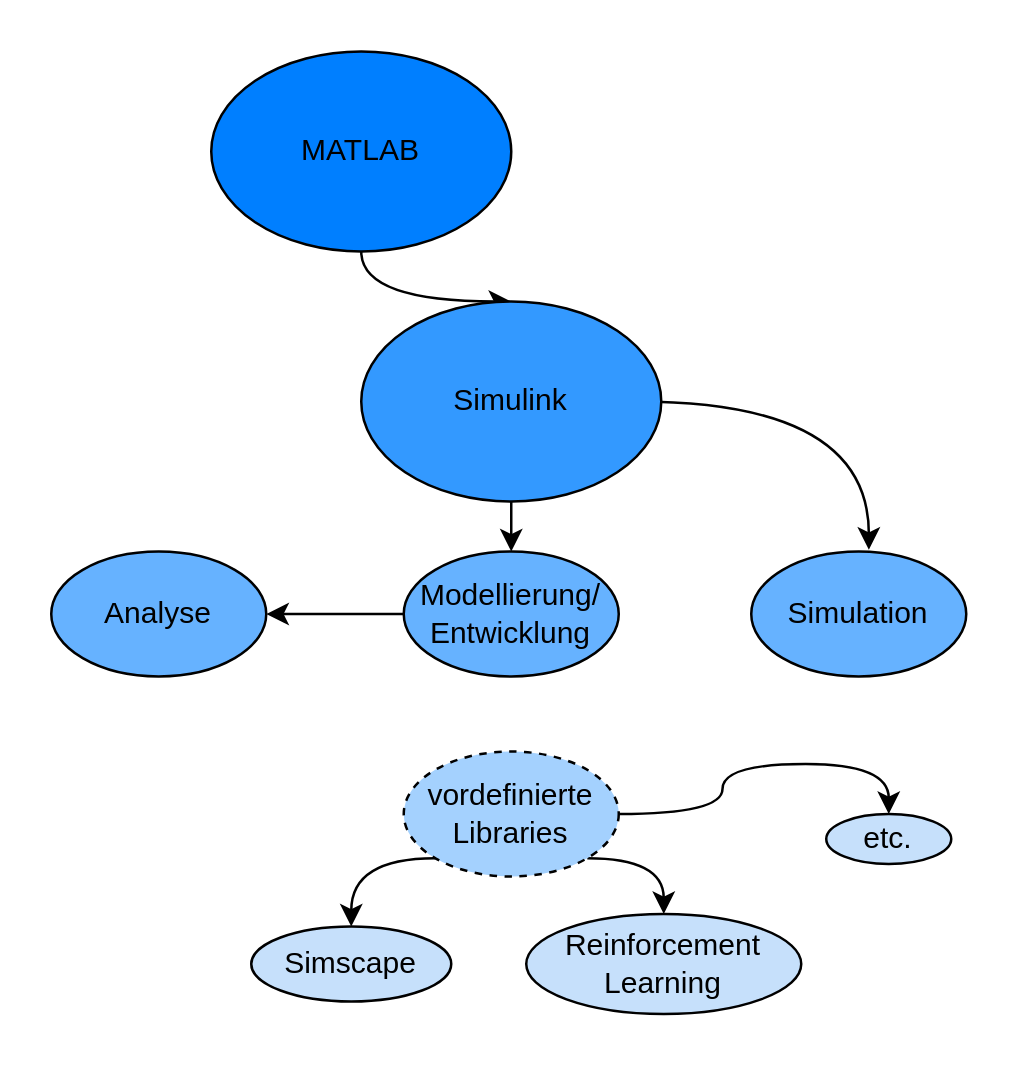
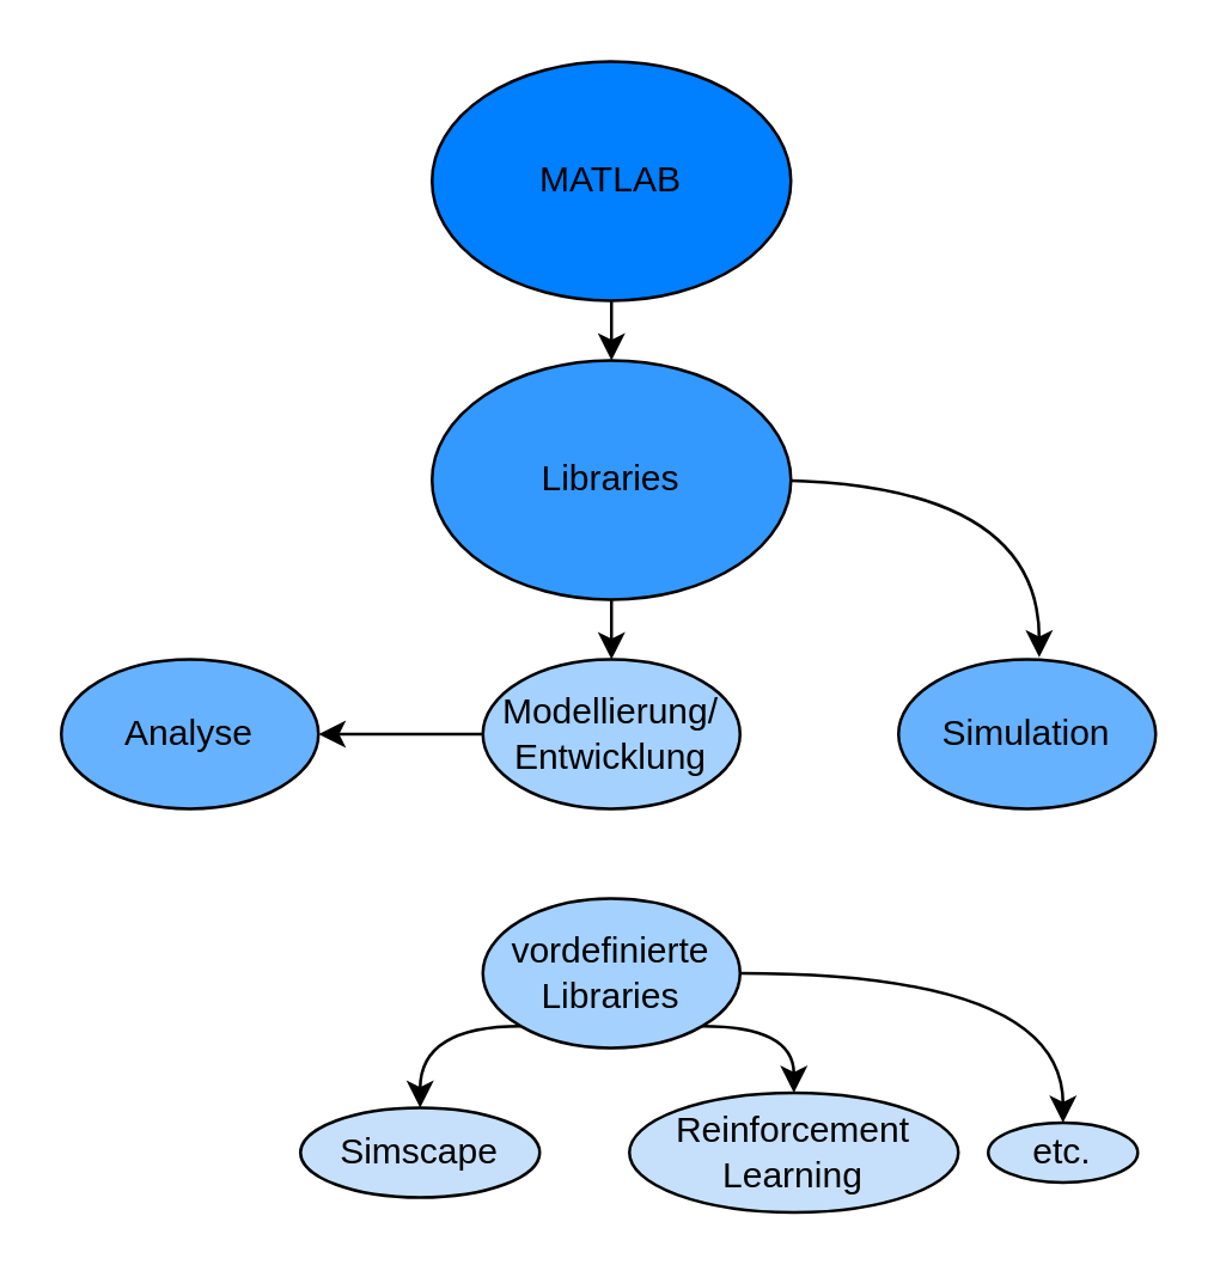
  <mxCell id="0" />
  <mxCell id="1" parent="0" />
  <mxCell id="2" style="edgeStyle=orthogonalEdgeStyle;orthogonalLoop=1;jettySize=auto;html=1;entryX=0.5;entryY=0;entryDx=0;entryDy=0;curved=1;" parent="1" source="3" target="6" edge="1"><mxGeometry relative="1" as="geometry" /></mxCell>
- <mxCell id="3" value="MATLAB" style="ellipse;whiteSpace=wrap;html=1;fillColor=#007FFF;fontColor=#000000;strokeColor=#000000;" parent="1" vertex="1"><mxGeometry x="84" y="20" width="120" height="80" as="geometry" /></mxCell>
+ <mxCell id="3" value="MATLAB" style="ellipse;whiteSpace=wrap;html=1;fillColor=#007FFF;fontColor=#000000;strokeColor=#000000;" parent="1" vertex="1"><mxGeometry x="144" y="20" width="120" height="80" as="geometry" /></mxCell>
  <mxCell id="4" style="edgeStyle=orthogonalEdgeStyle;orthogonalLoop=1;jettySize=auto;html=1;exitX=0.5;exitY=1;exitDx=0;exitDy=0;entryX=0.5;entryY=0;entryDx=0;entryDy=0;curved=1;" parent="1" source="6" edge="1"><mxGeometry relative="1" as="geometry"><mxPoint x="204" y="220" as="targetPoint" /></mxGeometry></mxCell>
  <mxCell id="5" style="edgeStyle=orthogonalEdgeStyle;orthogonalLoop=1;jettySize=auto;html=1;exitX=0;exitY=1;exitDx=0;exitDy=0;entryX=0.547;entryY=-0.014;entryDx=0;entryDy=0;curved=1;entryPerimeter=0;" parent="1" source="6" edge="1" target="15"><mxGeometry relative="1" as="geometry"><mxPoint x="83" y="220" as="targetPoint" /><Array as="points"><mxPoint x="162" y="160" /><mxPoint x="347" y="160" /></Array></mxGeometry></mxCell>
- <mxCell id="6" value="Simulink" style="ellipse;whiteSpace=wrap;html=1;fillColor=#3399FF;fontColor=#000000;strokeColor=#000000;" parent="1" vertex="1"><mxGeometry x="144" y="120" width="120" height="80" as="geometry" /></mxCell>
+ <mxCell id="6" value="Libraries" style="ellipse;whiteSpace=wrap;html=1;fillColor=#3399FF;fontColor=#000000;strokeColor=#000000;" parent="1" vertex="1"><mxGeometry x="144" y="120" width="120" height="80" as="geometry" /></mxCell>
  <mxCell id="7" value="Simscape" style="ellipse;whiteSpace=wrap;html=1;fillColor=#C6E0FB;fontColor=#000000;strokeColor=#000000;" parent="1" vertex="1"><mxGeometry x="100" y="370" width="80" height="30" as="geometry" /></mxCell>
- <mxCell id="8" value="etc." style="ellipse;whiteSpace=wrap;html=1;fillColor=#C6E0FB;fontColor=#000000;strokeColor=#000000;" parent="1" vertex="1"><mxGeometry x="330" y="325" width="50" height="20" as="geometry" /></mxCell>
+ <mxCell id="8" value="etc." style="ellipse;whiteSpace=wrap;html=1;fillColor=#C6E0FB;fontColor=#000000;strokeColor=#000000;" parent="1" vertex="1"><mxGeometry x="330" y="375" width="50" height="20" as="geometry" /></mxCell>
  <mxCell id="9" style="edgeStyle=orthogonalEdgeStyle;orthogonalLoop=1;jettySize=auto;html=1;exitX=0;exitY=1;exitDx=0;exitDy=0;entryX=0.5;entryY=0;entryDx=0;entryDy=0;curved=1;" parent="1" source="12" edge="1"><mxGeometry relative="1" as="geometry"><Array as="points"><mxPoint x="140" y="343" /></Array><mxPoint x="140" y="370" as="targetPoint" /></mxGeometry></mxCell>
  <mxCell id="10" style="edgeStyle=orthogonalEdgeStyle;orthogonalLoop=1;jettySize=auto;html=1;exitX=1;exitY=1;exitDx=0;exitDy=0;entryX=0.5;entryY=0;entryDx=0;entryDy=0;curved=1;" parent="1" source="12" target="14" edge="1"><mxGeometry relative="1" as="geometry"><Array as="points"><mxPoint x="265" y="343" /></Array></mxGeometry></mxCell>
  <mxCell id="11" style="edgeStyle=orthogonalEdgeStyle;orthogonalLoop=1;jettySize=auto;html=1;entryX=0.5;entryY=0;entryDx=0;entryDy=0;curved=1;" parent="1" source="12" target="8" edge="1"><mxGeometry relative="1" as="geometry" /></mxCell>
- <mxCell id="12" value="vordefinierte&lt;br&gt;Libraries" style="ellipse;whiteSpace=wrap;html=1;fillColor=#A4D1FE;fontColor=#000000;strokeColor=#000000;dashed=1;" parent="1" vertex="1"><mxGeometry x="161" y="300" width="86" height="50" as="geometry" /></mxCell>
+ <mxCell id="12" value="vordefinierte&lt;br&gt;Libraries" style="ellipse;whiteSpace=wrap;html=1;fillColor=#A4D1FE;fontColor=#000000;strokeColor=#000000;" parent="1" vertex="1"><mxGeometry x="161" y="300" width="86" height="50" as="geometry" /></mxCell>
  <mxCell id="13" value="Analyse" style="ellipse;whiteSpace=wrap;html=1;fillColor=#66B2FF;fontColor=#000000;strokeColor=#000000;" parent="1" vertex="1"><mxGeometry x="20" y="220" width="86" height="50" as="geometry" /></mxCell>
  <mxCell id="14" value="Reinforcement&lt;br&gt;Learning" style="ellipse;whiteSpace=wrap;html=1;fillColor=#C6E0FB;fontColor=#000000;strokeColor=#000000;" parent="1" vertex="1"><mxGeometry x="210" y="365" width="110" height="40" as="geometry" /></mxCell>
  <mxCell id="15" value="Simulation" style="ellipse;whiteSpace=wrap;html=1;fillColor=#66B2FF;fontColor=#000000;strokeColor=#000000;" parent="1" vertex="1"><mxGeometry x="300" y="220" width="86" height="50" as="geometry" /></mxCell>
  <mxCell id="16" value="" style="edgeStyle=orthogonalEdgeStyle;rounded=0;orthogonalLoop=1;jettySize=auto;html=1;" edge="1" parent="1" source="17" target="13"><mxGeometry relative="1" as="geometry" /></mxCell>
- <mxCell id="17" value="Modellierung/&lt;br&gt;Entwicklung" style="ellipse;whiteSpace=wrap;html=1;fillColor=#66B2FF;fontColor=#000000;strokeColor=#000000;" parent="1" vertex="1"><mxGeometry x="161" y="220" width="86" height="50" as="geometry" /></mxCell>
+ <mxCell id="17" value="Modellierung/&lt;br&gt;Entwicklung" style="ellipse;whiteSpace=wrap;html=1;fillColor=#a4d1fe;fontColor=#000000;strokeColor=#000000;" parent="1" vertex="1"><mxGeometry x="161" y="220" width="86" height="50" as="geometry" /></mxCell>
